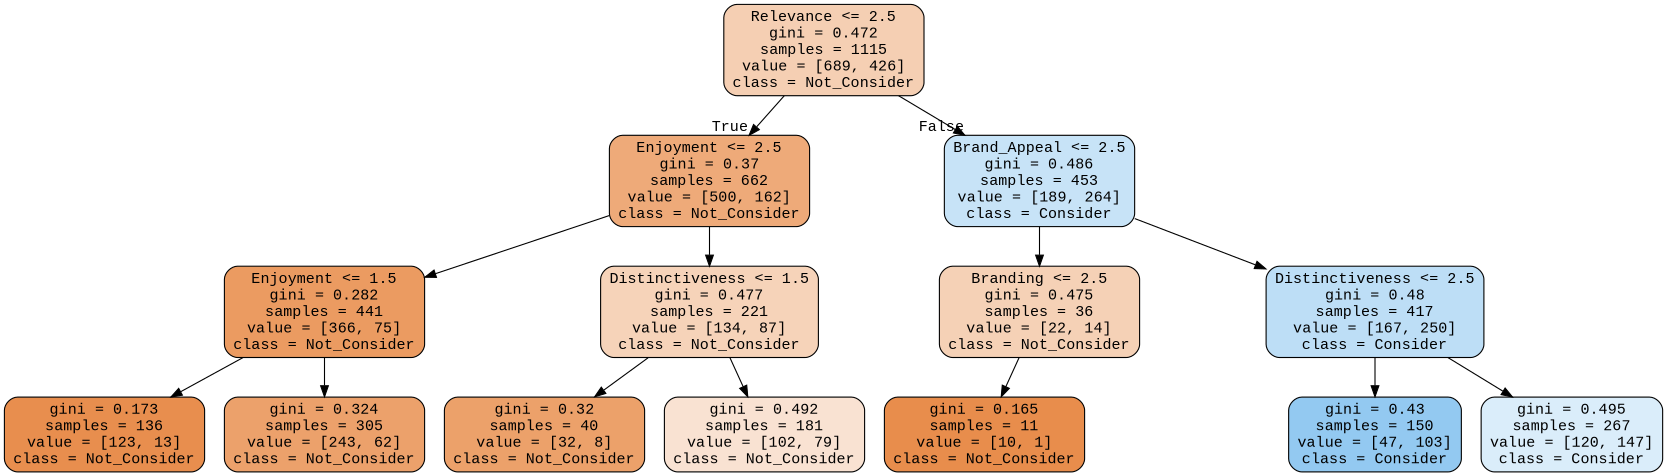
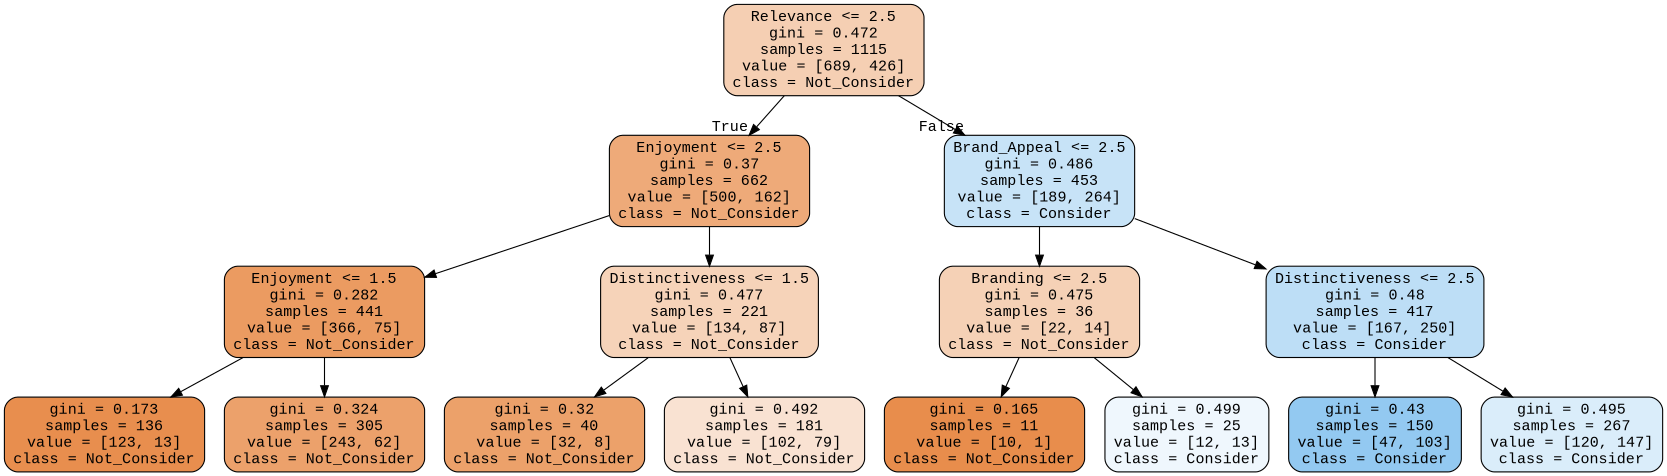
  digraph {
    fontname="Liberation Mono"
    node [color=black fontname="Liberation Mono" shape=box style="filled, rounded"]
    edge [fontname="Liberation Mono"]
    n1 [fillcolor="#e5813961" label="Relevance <= 2.5\ngini = 0.472\nsamples = 1115\nvalue = [689, 426]\nclass = Not_Consider"]
    n2 [fillcolor="#e58139ac" label="Enjoyment <= 2.5\ngini = 0.37\nsamples = 662\nvalue = [500, 162]\nclass = Not_Consider"]
    n3 [fillcolor="#399de548" label="Brand_Appeal <= 2.5\ngini = 0.486\nsamples = 453\nvalue = [189, 264]\nclass = Consider"]
    n4 [fillcolor="#e58139cb" label="Enjoyment <= 1.5\ngini = 0.282\nsamples = 441\nvalue = [366, 75]\nclass = Not_Consider"]
    n5 [fillcolor="#e5813959" label="Distinctiveness <= 1.5\ngini = 0.477\nsamples = 221\nvalue = [134, 87]\nclass = Not_Consider"]
    n6 [fillcolor="#e58139e4" label="gini = 0.173\nsamples = 136\nvalue = [123, 13]\nclass = Not_Consider"]
    n7 [fillcolor="#e58139be" label="gini = 0.324\nsamples = 305\nvalue = [243, 62]\nclass = Not_Consider"]
    n8 [fillcolor="#e58139bf" label="gini = 0.32\nsamples = 40\nvalue = [32, 8]\nclass = Not_Consider"]
    n9 [fillcolor="#e581393a" label="gini = 0.492\nsamples = 181\nvalue = [102, 79]\nclass = Not_Consider"]
    n10 [fillcolor="#e581395d" label="Branding <= 2.5\ngini = 0.475\nsamples = 36\nvalue = [22, 14]\nclass = Not_Consider"]
    n11 [fillcolor="#399de555" label="Distinctiveness <= 2.5\ngini = 0.48\nsamples = 417\nvalue = [167, 250]\nclass = Consider"]
    n12 [fillcolor="#e58139e6" label="gini = 0.165\nsamples = 11\nvalue = [10, 1]\nclass = Not_Consider"]
+   n13 [fillcolor="#399de514" label="gini = 0.499\nsamples = 25\nvalue = [12, 13]\nclass = Consider"]
    n14 [fillcolor="#399de58b" label="gini = 0.43\nsamples = 150\nvalue = [47, 103]\nclass = Consider"]
    n15 [fillcolor="#399de52f" label="gini = 0.495\nsamples = 267\nvalue = [120, 147]\nclass = Consider"]
    n1 -> n2 [headlabel=True labelangle=45 labeldistance=2.5]
    n1 -> n3 [headlabel=False labelangle=-45 labeldistance=2.5]
    n2 -> n4
    n2 -> n5
    n3 -> n10
    n3 -> n11
    n4 -> n6
    n4 -> n7
    n5 -> n8
    n5 -> n9
    n10 -> n12
+   n10 -> n13
    n11 -> n14
    n11 -> n15
  }
